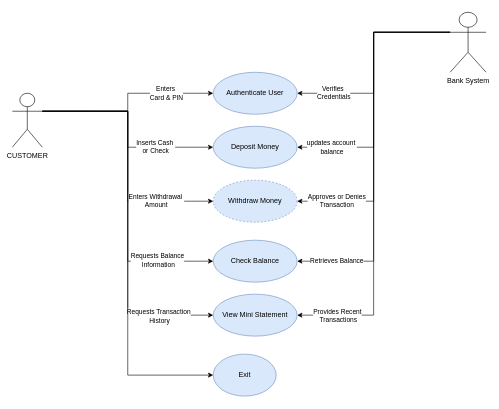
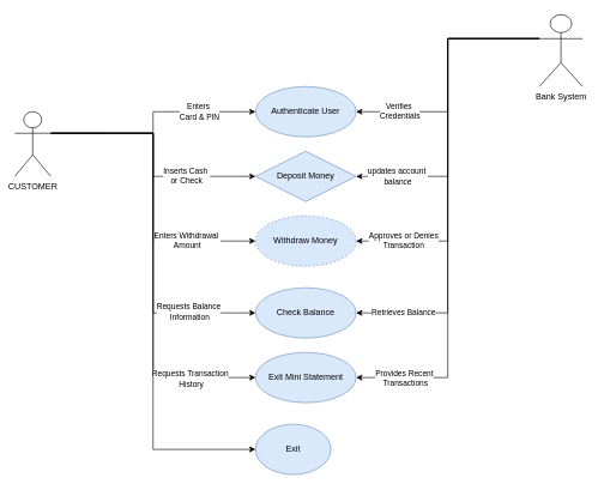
  <mxCell id="0" />
  <mxCell id="1" parent="0" />
  <mxCell id="2" value="Authenticate User" style="ellipse;whiteSpace=wrap;html=1;fillColor=#dae8fc;strokeColor=#6c8ebf;" parent="1" vertex="1"><mxGeometry x="355" y="120" width="140" height="70" as="geometry" /></mxCell>
  <mxCell id="3" style="edgeStyle=orthogonalEdgeStyle;rounded=0;orthogonalLoop=1;jettySize=auto;html=1;exitX=1;exitY=0.333;exitDx=0;exitDy=0;exitPerimeter=0;entryX=0;entryY=0.5;entryDx=0;entryDy=0;" edge="1" parent="1" source="14" target="2"><mxGeometry relative="1" as="geometry" /></mxCell>
  <mxCell id="4" value="Enters&amp;nbsp;&lt;div&gt;Card&lt;span style=&quot;background-color: light-dark(#ffffff, var(--ge-dark-color, #121212)); color: light-dark(rgb(0, 0, 0), rgb(255, 255, 255));&quot;&gt;&amp;nbsp;&amp;amp; PIN&lt;/span&gt;&lt;/div&gt;" style="edgeLabel;html=1;align=center;verticalAlign=middle;resizable=0;points=[];" vertex="1" connectable="0" parent="3"><mxGeometry x="0.506" y="1" relative="1" as="geometry"><mxPoint as="offset" /></mxGeometry></mxCell>
  <mxCell id="5" style="edgeStyle=orthogonalEdgeStyle;rounded=0;orthogonalLoop=1;jettySize=auto;html=1;exitX=1;exitY=0.333;exitDx=0;exitDy=0;exitPerimeter=0;entryX=0;entryY=0.5;entryDx=0;entryDy=0;" edge="1" parent="1" source="14" target="27"><mxGeometry relative="1" as="geometry" /></mxCell>
  <mxCell id="6" value="Inserts Cash&amp;nbsp;&lt;div&gt;or Check&lt;/div&gt;" style="edgeLabel;html=1;align=center;verticalAlign=middle;resizable=0;points=[];" vertex="1" connectable="0" parent="5"><mxGeometry x="0.446" y="2" relative="1" as="geometry"><mxPoint as="offset" /></mxGeometry></mxCell>
  <mxCell id="7" style="edgeStyle=orthogonalEdgeStyle;rounded=0;orthogonalLoop=1;jettySize=auto;html=1;exitX=1;exitY=0.333;exitDx=0;exitDy=0;exitPerimeter=0;entryX=0;entryY=0.5;entryDx=0;entryDy=0;" edge="1" parent="1" source="14" target="28"><mxGeometry relative="1" as="geometry" /></mxCell>
  <mxCell id="8" value="Enters Withdrawal&amp;nbsp;&lt;div&gt;Amount&lt;/div&gt;" style="edgeLabel;html=1;align=center;verticalAlign=middle;resizable=0;points=[];" vertex="1" connectable="0" parent="7"><mxGeometry x="0.562" y="2" relative="1" as="geometry"><mxPoint as="offset" /></mxGeometry></mxCell>
  <mxCell id="9" style="edgeStyle=orthogonalEdgeStyle;rounded=0;orthogonalLoop=1;jettySize=auto;html=1;exitX=1;exitY=0.333;exitDx=0;exitDy=0;exitPerimeter=0;entryX=0;entryY=0.5;entryDx=0;entryDy=0;" edge="1" parent="1" source="14" target="30"><mxGeometry relative="1" as="geometry" /></mxCell>
  <mxCell id="10" value="Requests Transaction&lt;div&gt;&amp;nbsp;History&lt;/div&gt;" style="edgeLabel;html=1;align=center;verticalAlign=middle;resizable=0;points=[];" vertex="1" connectable="0" parent="9"><mxGeometry x="0.709" y="-1" relative="1" as="geometry"><mxPoint as="offset" /></mxGeometry></mxCell>
  <mxCell id="11" style="edgeStyle=orthogonalEdgeStyle;rounded=0;orthogonalLoop=1;jettySize=auto;html=1;exitX=1;exitY=0.333;exitDx=0;exitDy=0;exitPerimeter=0;entryX=0;entryY=0.5;entryDx=0;entryDy=0;" edge="1" parent="1" source="14" target="29"><mxGeometry relative="1" as="geometry" /></mxCell>
  <mxCell id="12" value="Requests Balance&lt;div&gt;&amp;nbsp;Information&lt;/div&gt;" style="edgeLabel;html=1;align=center;verticalAlign=middle;resizable=0;points=[];" vertex="1" connectable="0" parent="11"><mxGeometry x="0.653" y="2" relative="1" as="geometry"><mxPoint as="offset" /></mxGeometry></mxCell>
  <mxCell id="13" style="edgeStyle=orthogonalEdgeStyle;rounded=0;orthogonalLoop=1;jettySize=auto;html=1;exitX=1;exitY=0.333;exitDx=0;exitDy=0;exitPerimeter=0;entryX=0;entryY=0.5;entryDx=0;entryDy=0;" edge="1" parent="1" source="14" target="31"><mxGeometry relative="1" as="geometry" /></mxCell>
  <mxCell id="14" value="&lt;div&gt;CUSTOMER&lt;/div&gt;&lt;div&gt;&lt;br&gt;&lt;/div&gt;" style="shape=umlActor;verticalLabelPosition=bottom;verticalAlign=top;html=1;shadow=0;" parent="1" vertex="1"><mxGeometry x="20" y="155" width="50" height="90" as="geometry" /></mxCell>
  <mxCell id="15" style="edgeStyle=orthogonalEdgeStyle;rounded=0;orthogonalLoop=1;jettySize=auto;html=1;exitX=0;exitY=0.333;exitDx=0;exitDy=0;exitPerimeter=0;" parent="1" source="26" target="2" edge="1"><mxGeometry relative="1" as="geometry" /></mxCell>
  <mxCell id="16" value="Verifies&amp;nbsp;&lt;div&gt;Credentials&lt;/div&gt;" style="edgeLabel;html=1;align=center;verticalAlign=middle;resizable=0;points=[];" vertex="1" connectable="0" parent="15"><mxGeometry x="0.66" y="-2" relative="1" as="geometry"><mxPoint as="offset" /></mxGeometry></mxCell>
  <mxCell id="17" style="edgeStyle=orthogonalEdgeStyle;rounded=0;orthogonalLoop=1;jettySize=auto;html=1;exitX=0;exitY=0.333;exitDx=0;exitDy=0;exitPerimeter=0;entryX=1;entryY=0.5;entryDx=0;entryDy=0;" edge="1" parent="1" source="26" target="27"><mxGeometry relative="1" as="geometry" /></mxCell>
  <mxCell id="18" value="updates account&amp;nbsp;&lt;div&gt;balance&lt;/div&gt;" style="edgeLabel;html=1;align=center;verticalAlign=middle;resizable=0;points=[];" vertex="1" connectable="0" parent="17"><mxGeometry x="0.743" y="-1" relative="1" as="geometry"><mxPoint as="offset" /></mxGeometry></mxCell>
  <mxCell id="19" style="edgeStyle=orthogonalEdgeStyle;rounded=0;orthogonalLoop=1;jettySize=auto;html=1;exitX=0;exitY=0.333;exitDx=0;exitDy=0;exitPerimeter=0;entryX=1;entryY=0.5;entryDx=0;entryDy=0;" edge="1" parent="1" source="26" target="28"><mxGeometry relative="1" as="geometry" /></mxCell>
  <mxCell id="20" value="Text" style="edgeLabel;html=1;align=center;verticalAlign=middle;resizable=0;points=[];" vertex="1" connectable="0" parent="19"><mxGeometry x="0.76" y="-2" relative="1" as="geometry"><mxPoint x="-1" as="offset" /></mxGeometry></mxCell>
  <mxCell id="21" value="Approves or Denies&lt;div&gt;&amp;nbsp;Transaction&amp;nbsp;&lt;/div&gt;" style="edgeLabel;html=1;align=center;verticalAlign=middle;resizable=0;points=[];" vertex="1" connectable="0" parent="19"><mxGeometry x="0.751" y="-2" relative="1" as="geometry"><mxPoint x="-1" as="offset" /></mxGeometry></mxCell>
  <mxCell id="22" style="edgeStyle=orthogonalEdgeStyle;rounded=0;orthogonalLoop=1;jettySize=auto;html=1;exitX=0;exitY=0.333;exitDx=0;exitDy=0;exitPerimeter=0;entryX=1;entryY=0.5;entryDx=0;entryDy=0;" edge="1" parent="1" source="26" target="29"><mxGeometry relative="1" as="geometry" /></mxCell>
  <mxCell id="23" value="Retrieves Balance" style="edgeLabel;html=1;align=center;verticalAlign=middle;resizable=0;points=[];" vertex="1" connectable="0" parent="22"><mxGeometry x="0.79" y="-2" relative="1" as="geometry"><mxPoint x="-1" as="offset" /></mxGeometry></mxCell>
  <mxCell id="24" style="edgeStyle=orthogonalEdgeStyle;rounded=0;orthogonalLoop=1;jettySize=auto;html=1;exitX=0;exitY=0.333;exitDx=0;exitDy=0;exitPerimeter=0;entryX=1;entryY=0.5;entryDx=0;entryDy=0;" edge="1" parent="1" source="26" target="30"><mxGeometry relative="1" as="geometry" /></mxCell>
  <mxCell id="25" value="Provides Recent&lt;div&gt;&amp;nbsp;Transactions&lt;/div&gt;" style="edgeLabel;html=1;align=center;verticalAlign=middle;resizable=0;points=[];" vertex="1" connectable="0" parent="24"><mxGeometry x="0.816" relative="1" as="geometry"><mxPoint as="offset" /></mxGeometry></mxCell>
  <mxCell id="26" value="Bank System" style="shape=umlActor;verticalLabelPosition=bottom;verticalAlign=top;html=1;" parent="1" vertex="1"><mxGeometry x="750" y="20" width="60" height="100" as="geometry" /></mxCell>
- <mxCell id="27" value="Deposit Money" style="ellipse;whiteSpace=wrap;html=1;fillColor=#dae8fc;strokeColor=#6c8ebf;" parent="1" vertex="1"><mxGeometry x="355" y="210" width="140" height="70" as="geometry" /></mxCell>
+ <mxCell id="27" value="Deposit Money" style="rhombus;whiteSpace=wrap;html=1;fillColor=#dae8fc;strokeColor=#6c8ebf;" parent="1" vertex="1"><mxGeometry x="355" y="210" width="140" height="70" as="geometry" /></mxCell>
  <mxCell id="28" value="Withdraw Money" style="ellipse;whiteSpace=wrap;html=1;fillColor=#dae8fc;strokeColor=#6c8ebf;dashed=1;" vertex="1" parent="1"><mxGeometry x="355" y="300" width="140" height="70" as="geometry" /></mxCell>
  <mxCell id="29" value="Check Balance" style="ellipse;whiteSpace=wrap;html=1;fillColor=#dae8fc;strokeColor=#6c8ebf;" vertex="1" parent="1"><mxGeometry x="355" y="400" width="140" height="70" as="geometry" /></mxCell>
- <mxCell id="30" value="View Mini Statement" style="ellipse;whiteSpace=wrap;html=1;fillColor=#dae8fc;strokeColor=#6c8ebf;" vertex="1" parent="1"><mxGeometry x="355" y="490" width="140" height="70" as="geometry" /></mxCell>
+ <mxCell id="30" value="Exit Mini Statement" style="ellipse;whiteSpace=wrap;html=1;fillColor=#dae8fc;strokeColor=#6c8ebf;" vertex="1" parent="1"><mxGeometry x="355" y="490" width="140" height="70" as="geometry" /></mxCell>
  <mxCell id="31" value="Exit" style="ellipse;whiteSpace=wrap;html=1;fillColor=#dae8fc;strokeColor=#6c8ebf;" vertex="1" parent="1"><mxGeometry x="355" y="590" width="105" height="70" as="geometry" /></mxCell>
